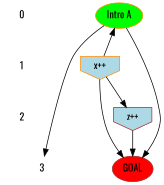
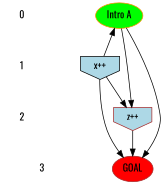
  digraph {
    fontname=Oswald
    ranksep=.5
    node [color=darkorange fontname=Oswald shape=plaintext]
    edge [fontname=Oswald]
    0
    n2 [fillcolor=green label="Intro A" style=filled shape=""]
    1
-   n4 [fillcolor=lightblue label="x++" shape=invhouse style=filled]
+   n4 [color=black fillcolor=lightblue label="x++" shape=invhouse style=filled]
    2 [color=black]
    n6 [color=brown fillcolor=lightblue label="z++" shape=invhouse style=filled]
    3 [color=black]
    n8 [color=brown fillcolor=red label=GOAL style=filled shape=""]
    subgraph sub_1 {
      rank=same
      0
      n2
    }
    subgraph sub_2 {
      rank=same
      1
      n4
    }
    subgraph sub_3 {
      rank=same
      2
      n6
    }
    subgraph sub_4 {
      rank=same
      3
      n8
    }
    0 -> 1 [style=invis]
-   n2 -> 3
+   n2 -> n6
    n2 -> n8
    1 -> 2 [style=invis]
    n4 -> n2
    n4 -> n6
    n4 -> n8
    2 -> 3 [style=invis]
    n6 -> n8
  }
